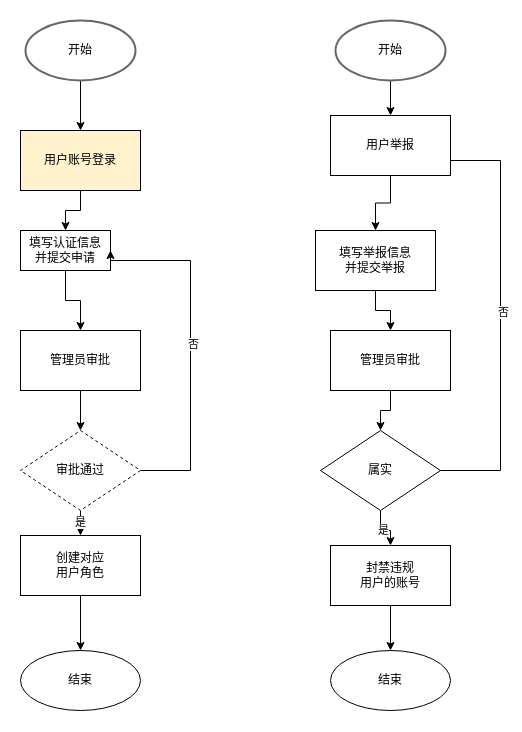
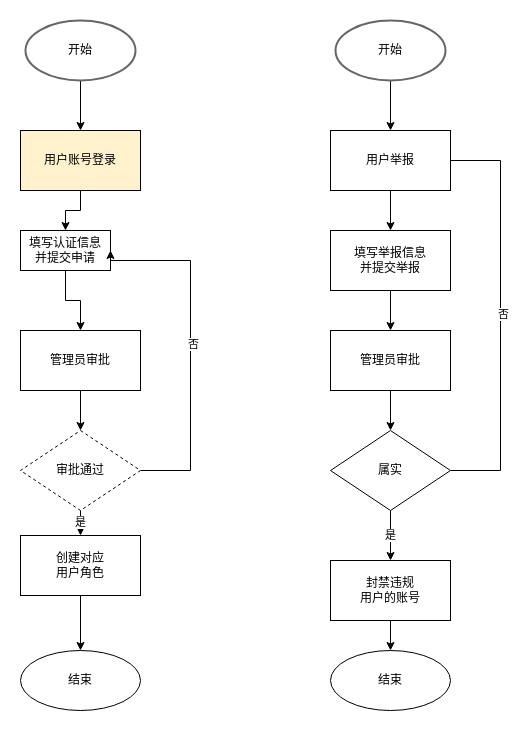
  <mxCell id="0" />
  <mxCell id="1" parent="0" />
  <mxCell id="2" value="" style="edgeStyle=orthogonalEdgeStyle;rounded=0;orthogonalLoop=1;jettySize=auto;html=1;" edge="1" parent="1" source="3" target="5"><mxGeometry relative="1" as="geometry" /></mxCell>
  <mxCell id="3" value="用户账号登录" style="whiteSpace=wrap;html=1;rounded=0;glass=0;strokeWidth=1;shadow=0;fillColor=#fff2cc;" vertex="1" parent="1"><mxGeometry x="20" y="130" width="120" height="60" as="geometry" /></mxCell>
  <mxCell id="4" value="" style="edgeStyle=orthogonalEdgeStyle;rounded=0;orthogonalLoop=1;jettySize=auto;html=1;" edge="1" parent="1" source="5" target="7"><mxGeometry relative="1" as="geometry" /></mxCell>
  <mxCell id="5" value="填写认证信息&lt;br&gt;并提交申请" style="whiteSpace=wrap;html=1;rounded=0;glass=0;strokeWidth=1;shadow=0;" vertex="1" parent="1"><mxGeometry x="20" y="230" width="90" height="40" as="geometry" /></mxCell>
  <mxCell id="6" value="" style="edgeStyle=orthogonalEdgeStyle;rounded=0;orthogonalLoop=1;jettySize=auto;html=1;" edge="1" parent="1" source="7" target="11"><mxGeometry relative="1" as="geometry" /></mxCell>
  <mxCell id="7" value="管理员审批" style="whiteSpace=wrap;html=1;rounded=0;glass=0;strokeWidth=1;shadow=0;" vertex="1" parent="1"><mxGeometry x="20" y="330" width="120" height="60" as="geometry" /></mxCell>
  <mxCell id="8" value="是" style="edgeStyle=orthogonalEdgeStyle;rounded=0;orthogonalLoop=1;jettySize=auto;html=1;" edge="1" parent="1" source="11" target="13"><mxGeometry relative="1" as="geometry" /></mxCell>
  <mxCell id="9" style="edgeStyle=orthogonalEdgeStyle;rounded=0;orthogonalLoop=1;jettySize=auto;html=1;entryX=1;entryY=0.5;entryDx=0;entryDy=0;" edge="1" parent="1" source="11" target="5"><mxGeometry relative="1" as="geometry"><Array as="points"><mxPoint x="190" y="470" /><mxPoint x="190" y="260" /></Array></mxGeometry></mxCell>
  <mxCell id="10" value="否" style="edgeLabel;html=1;align=center;verticalAlign=middle;resizable=0;points=[];" vertex="1" connectable="0" parent="9"><mxGeometry x="0.009" y="-2" relative="1" as="geometry"><mxPoint as="offset" /></mxGeometry></mxCell>
  <mxCell id="11" value="审批通过" style="rhombus;whiteSpace=wrap;html=1;rounded=0;glass=0;strokeWidth=1;shadow=0;dashed=1;" vertex="1" parent="1"><mxGeometry x="20" y="430" width="120" height="80" as="geometry" /></mxCell>
  <mxCell id="12" value="" style="edgeStyle=orthogonalEdgeStyle;rounded=0;orthogonalLoop=1;jettySize=auto;html=1;" edge="1" parent="1" source="13" target="14"><mxGeometry relative="1" as="geometry" /></mxCell>
  <mxCell id="13" value="创建对应&lt;br&gt;用户角色" style="whiteSpace=wrap;html=1;rounded=0;glass=0;strokeWidth=1;shadow=0;" vertex="1" parent="1"><mxGeometry x="20" y="535" width="120" height="60" as="geometry" /></mxCell>
  <mxCell id="14" value="结束" style="ellipse;whiteSpace=wrap;html=1;rounded=1;glass=0;strokeWidth=1;shadow=0;" vertex="1" parent="1"><mxGeometry x="20" y="650" width="120" height="60" as="geometry" /></mxCell>
  <mxCell id="15" value="" style="edgeStyle=orthogonalEdgeStyle;rounded=0;orthogonalLoop=1;jettySize=auto;html=1;" edge="1" parent="1" source="16" target="3"><mxGeometry relative="1" as="geometry" /></mxCell>
  <mxCell id="16" value="开始" style="strokeWidth=2;html=1;shape=mxgraph.flowchart.start_1;whiteSpace=wrap;strokeColor=#666666;" vertex="1" parent="1"><mxGeometry x="25" y="20" width="110" height="60" as="geometry" /></mxCell>
  <mxCell id="17" value="" style="edgeStyle=orthogonalEdgeStyle;rounded=0;orthogonalLoop=1;jettySize=auto;html=1;" edge="1" parent="1" source="18" target="20"><mxGeometry relative="1" as="geometry" /></mxCell>
- <mxCell id="18" value="用户举报" style="whiteSpace=wrap;html=1;rounded=0;glass=0;strokeWidth=1;shadow=0;" vertex="1" parent="1"><mxGeometry x="330" y="115" width="120" height="60" as="geometry" /></mxCell>
+ <mxCell id="18" value="用户举报" style="whiteSpace=wrap;html=1;rounded=0;glass=0;strokeWidth=1;shadow=0;" vertex="1" parent="1"><mxGeometry x="330" y="130" width="120" height="60" as="geometry" /></mxCell>
  <mxCell id="19" value="" style="edgeStyle=orthogonalEdgeStyle;rounded=0;orthogonalLoop=1;jettySize=auto;html=1;" edge="1" parent="1" source="20" target="22"><mxGeometry relative="1" as="geometry" /></mxCell>
- <mxCell id="20" value="填写举报信息&lt;br&gt;并提交举报" style="whiteSpace=wrap;html=1;rounded=0;glass=0;strokeWidth=1;shadow=0;" vertex="1" parent="1"><mxGeometry x="315" y="230" width="120" height="60" as="geometry" /></mxCell>
+ <mxCell id="20" value="填写举报信息&lt;br&gt;并提交举报" style="whiteSpace=wrap;html=1;rounded=0;glass=0;strokeWidth=1;shadow=0;" vertex="1" parent="1"><mxGeometry x="330" y="230" width="120" height="60" as="geometry" /></mxCell>
  <mxCell id="21" value="" style="edgeStyle=orthogonalEdgeStyle;rounded=0;orthogonalLoop=1;jettySize=auto;html=1;" edge="1" parent="1" source="22" target="26"><mxGeometry relative="1" as="geometry" /></mxCell>
  <mxCell id="22" value="管理员审批" style="whiteSpace=wrap;html=1;rounded=0;glass=0;strokeWidth=1;shadow=0;" vertex="1" parent="1"><mxGeometry x="330" y="330" width="120" height="60" as="geometry" /></mxCell>
  <mxCell id="23" value="是" style="edgeStyle=orthogonalEdgeStyle;rounded=0;orthogonalLoop=1;jettySize=auto;html=1;" edge="1" parent="1" source="26" target="28"><mxGeometry relative="1" as="geometry" /></mxCell>
  <mxCell id="24" style="edgeStyle=orthogonalEdgeStyle;rounded=0;orthogonalLoop=1;jettySize=auto;html=1;entryX=1;entryY=0.5;entryDx=0;entryDy=0;endArrow=none;" edge="1" parent="1" source="26" target="18"><mxGeometry relative="1" as="geometry"><Array as="points"><mxPoint x="500" y="470" /><mxPoint x="500" y="160" /></Array></mxGeometry></mxCell>
  <mxCell id="25" value="否" style="edgeLabel;html=1;align=center;verticalAlign=middle;resizable=0;points=[];" vertex="1" connectable="0" parent="24"><mxGeometry x="0.009" y="-2" relative="1" as="geometry"><mxPoint as="offset" /></mxGeometry></mxCell>
- <mxCell id="26" value="属实" style="rhombus;whiteSpace=wrap;html=1;rounded=0;glass=0;strokeWidth=1;shadow=0;" vertex="1" parent="1"><mxGeometry x="320" y="430" width="120" height="80" as="geometry" /></mxCell>
+ <mxCell id="26" value="属实" style="rhombus;whiteSpace=wrap;html=1;rounded=0;glass=0;strokeWidth=1;shadow=0;" vertex="1" parent="1"><mxGeometry x="330" y="430" width="120" height="80" as="geometry" /></mxCell>
  <mxCell id="27" value="" style="edgeStyle=orthogonalEdgeStyle;rounded=0;orthogonalLoop=1;jettySize=auto;html=1;" edge="1" parent="1" source="28" target="29"><mxGeometry relative="1" as="geometry" /></mxCell>
- <mxCell id="28" value="封禁违规&lt;br&gt;用户的账号" style="whiteSpace=wrap;html=1;rounded=0;glass=0;strokeWidth=1;shadow=0;" vertex="1" parent="1"><mxGeometry x="330" y="545" width="120" height="60" as="geometry" /></mxCell>
+ <mxCell id="28" value="封禁违规&lt;br&gt;用户的账号" style="whiteSpace=wrap;html=1;rounded=0;glass=0;strokeWidth=1;shadow=0;" vertex="1" parent="1"><mxGeometry x="330" y="560" width="120" height="60" as="geometry" /></mxCell>
  <mxCell id="29" value="结束" style="ellipse;whiteSpace=wrap;html=1;rounded=1;glass=0;strokeWidth=1;shadow=0;" vertex="1" parent="1"><mxGeometry x="330" y="650" width="120" height="60" as="geometry" /></mxCell>
  <mxCell id="30" value="" style="edgeStyle=orthogonalEdgeStyle;rounded=0;orthogonalLoop=1;jettySize=auto;html=1;" edge="1" parent="1" source="31" target="18"><mxGeometry relative="1" as="geometry" /></mxCell>
  <mxCell id="31" value="开始" style="strokeWidth=2;html=1;shape=mxgraph.flowchart.start_1;whiteSpace=wrap;strokeColor=#666666;" vertex="1" parent="1"><mxGeometry x="335" y="20" width="110" height="60" as="geometry" /></mxCell>
